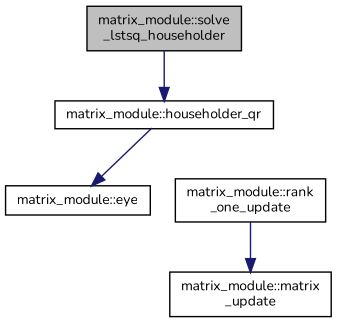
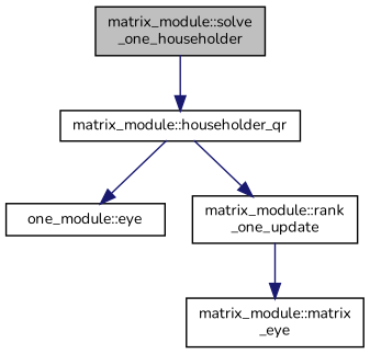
  digraph {
    fontname=Nunito
    rankdir=TB
    node [color=black fillcolor=white fontname=Nunito fontsize=10 shape=record style=filled]
    edge [color=midnightblue fontname=Nunito fontsize=10 labelfontname=Helvetica labelfontsize=10 style=solid]
-   n1 [fillcolor=grey75 fontcolor=black height=0.2 label="matrix_module::solve\l_lstsq_householder" width=0.4]
+   n1 [fillcolor=grey75 fontcolor=black height=0.2 label="matrix_module::solve\l_one_householder" width=0.4]
    n2 [height=0.2 label="matrix_module::householder_qr" width=0.4]
-   n3 [height=0.2 label="matrix_module::eye" width=0.4]
+   n3 [height=0.2 label="one_module::eye" width=0.4]
    n4 [height=0.2 label="matrix_module::rank\l_one_update" width=0.4]
-   n5 [height=0.2 label="matrix_module::matrix\l_update" width=0.4]
+   n5 [height=0.2 label="matrix_module::matrix\l_eye" width=0.4]
    n1 -> n2
    n2 -> n3
+   n2 -> n4
    n4 -> n5
  }
